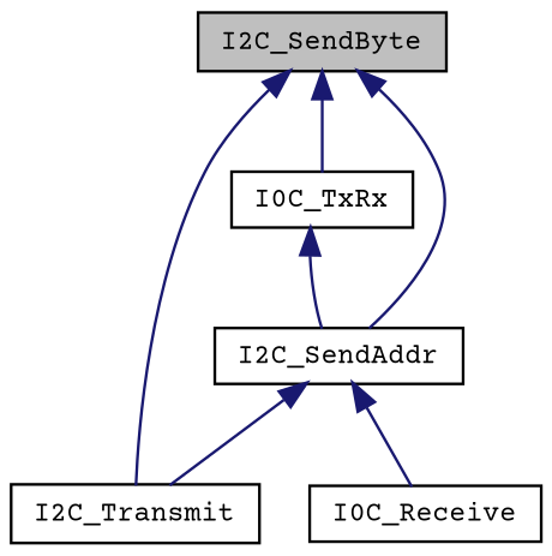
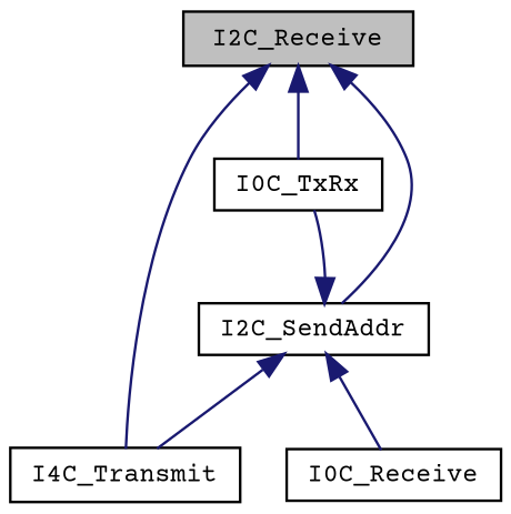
  digraph {
    fontname="Courier Prime"
    rankdir=TB
    node [color=black fillcolor=white fontname="Courier Prime" fontsize=10 shape=record style=filled]
    edge [color=midnightblue dir=back fontname="Courier Prime" fontsize=10 labelfontname=Helvetica labelfontsize=10 style=solid]
-   n1 [fillcolor=grey75 fontcolor=black height=0.2 label=I2C_SendByte width=0.4]
-   n2 [height=0.2 label=I2C_Transmit width=0.4]
+   n1 [fillcolor=grey75 fontcolor=black height=0.2 label=I2C_Receive width=0.4]
+   n2 [height=0.2 label=I4C_Transmit width=0.4]
    n3 [height=0.2 label=I0C_TxRx width=0.4]
    n4 [height=0.2 label=I2C_SendAddr width=0.4]
    n5 [height=0.2 label=I0C_Receive width=0.4]
    n1 -> n2
    n1 -> n3
    n1 -> n4
    n4 -> n2
-   n3 -> n4
+   n4 -> n3
    n4 -> n5
  }
